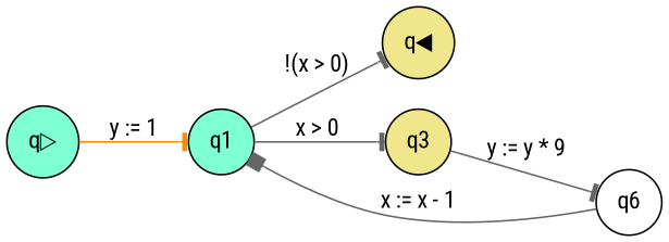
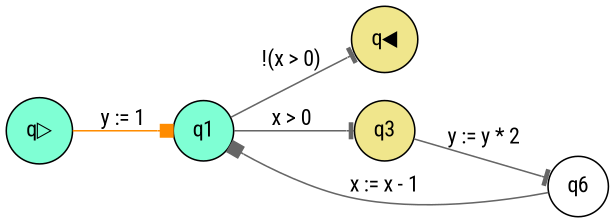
  digraph {
    fontname="Roboto Condensed"
    rankdir=LR
    node [fillcolor=aquamarine fontname="Roboto Condensed" shape=circle style=filled]
    edge [arrowhead=tee color=gray40 fontname="Roboto Condensed"]
    "q▷"
    q1
    "q◀" [fillcolor=khaki]
    q3 [fillcolor=khaki]
    q6 [fillcolor=white]
-   "q▷" -> q1 [color=darkorange label="y := 1"]
+   "q▷" -> q1 [arrowhead=box color=darkorange label="y := 1"]
    q1 -> "q◀" [label="!(x > 0)"]
    q1 -> q3 [label="x > 0"]
-   q3 -> q6 [label="y := y * 9"]
+   q3 -> q6 [label="y := y * 2"]
    q6 -> q1 [arrowhead=box label="x := x - 1"]
  }
